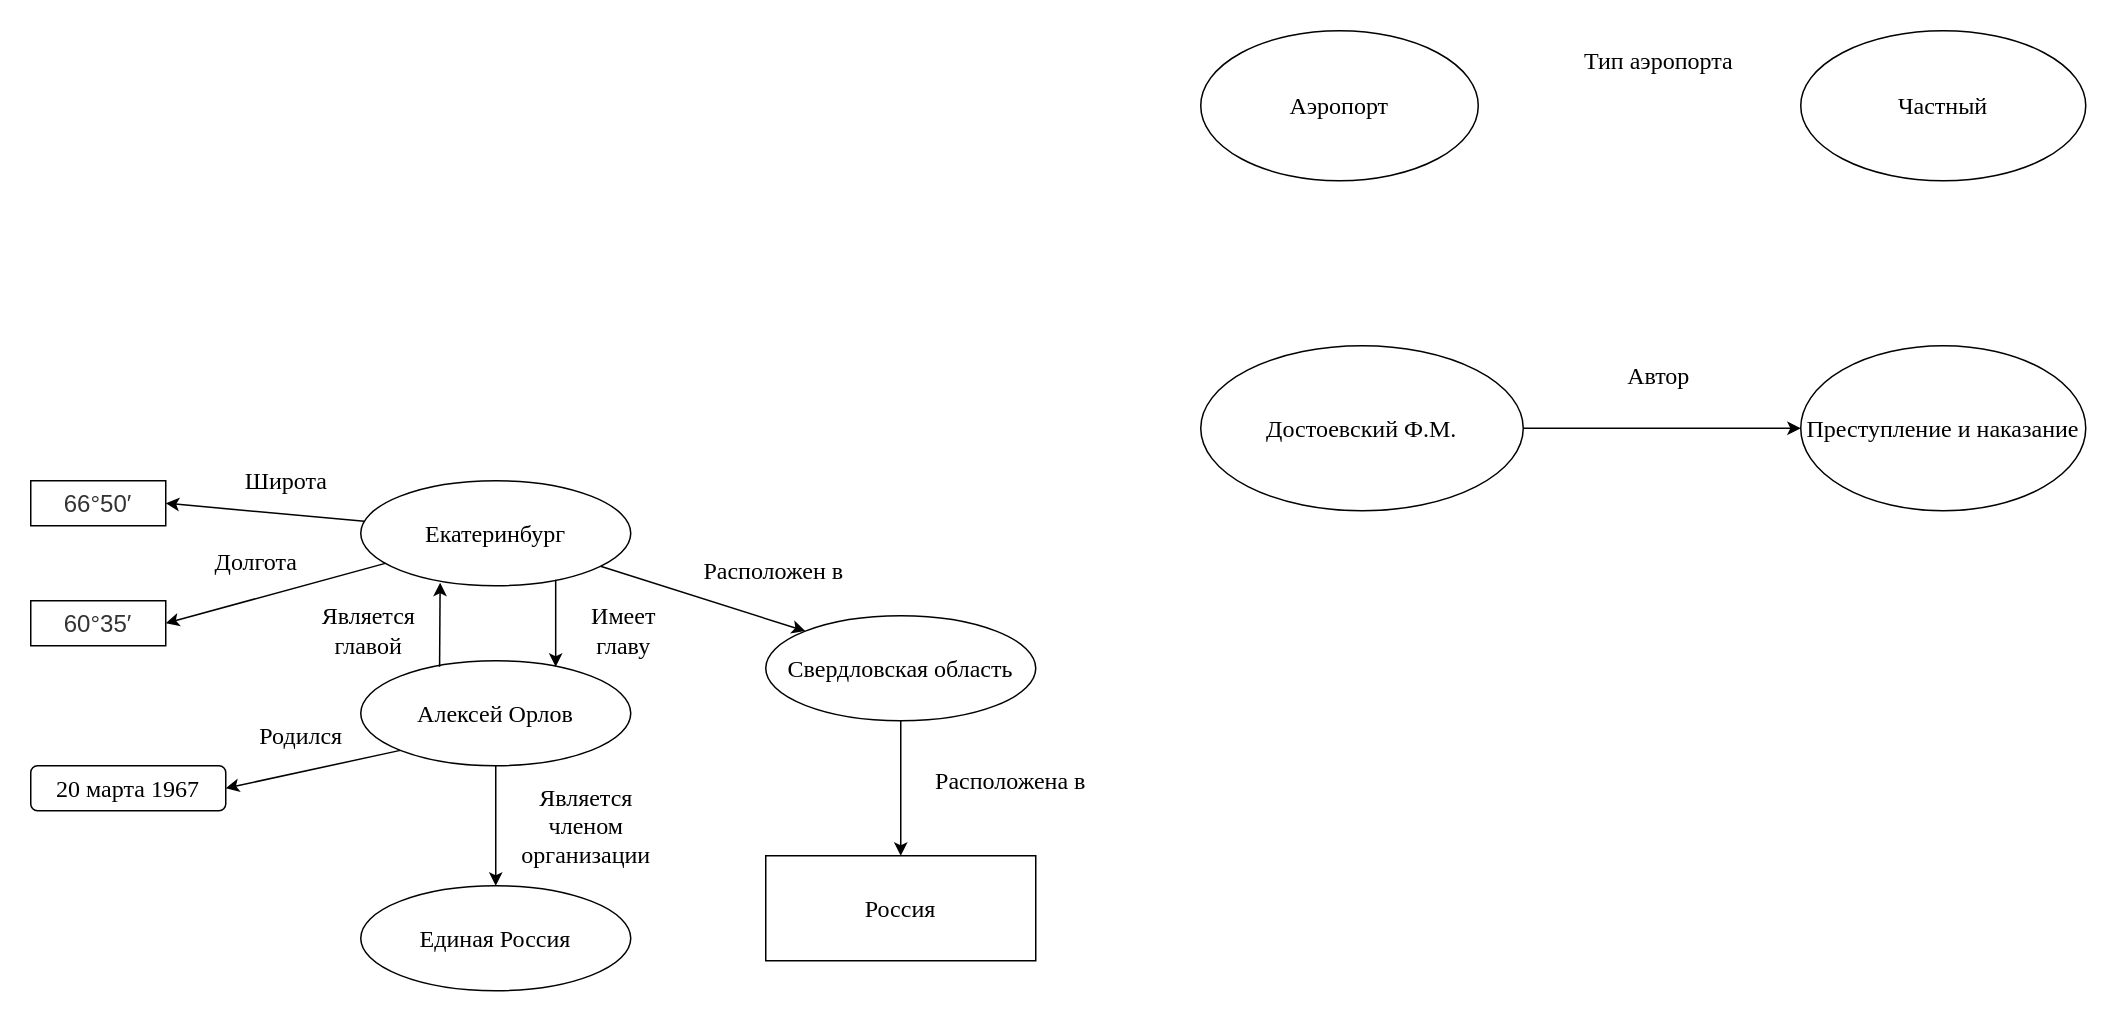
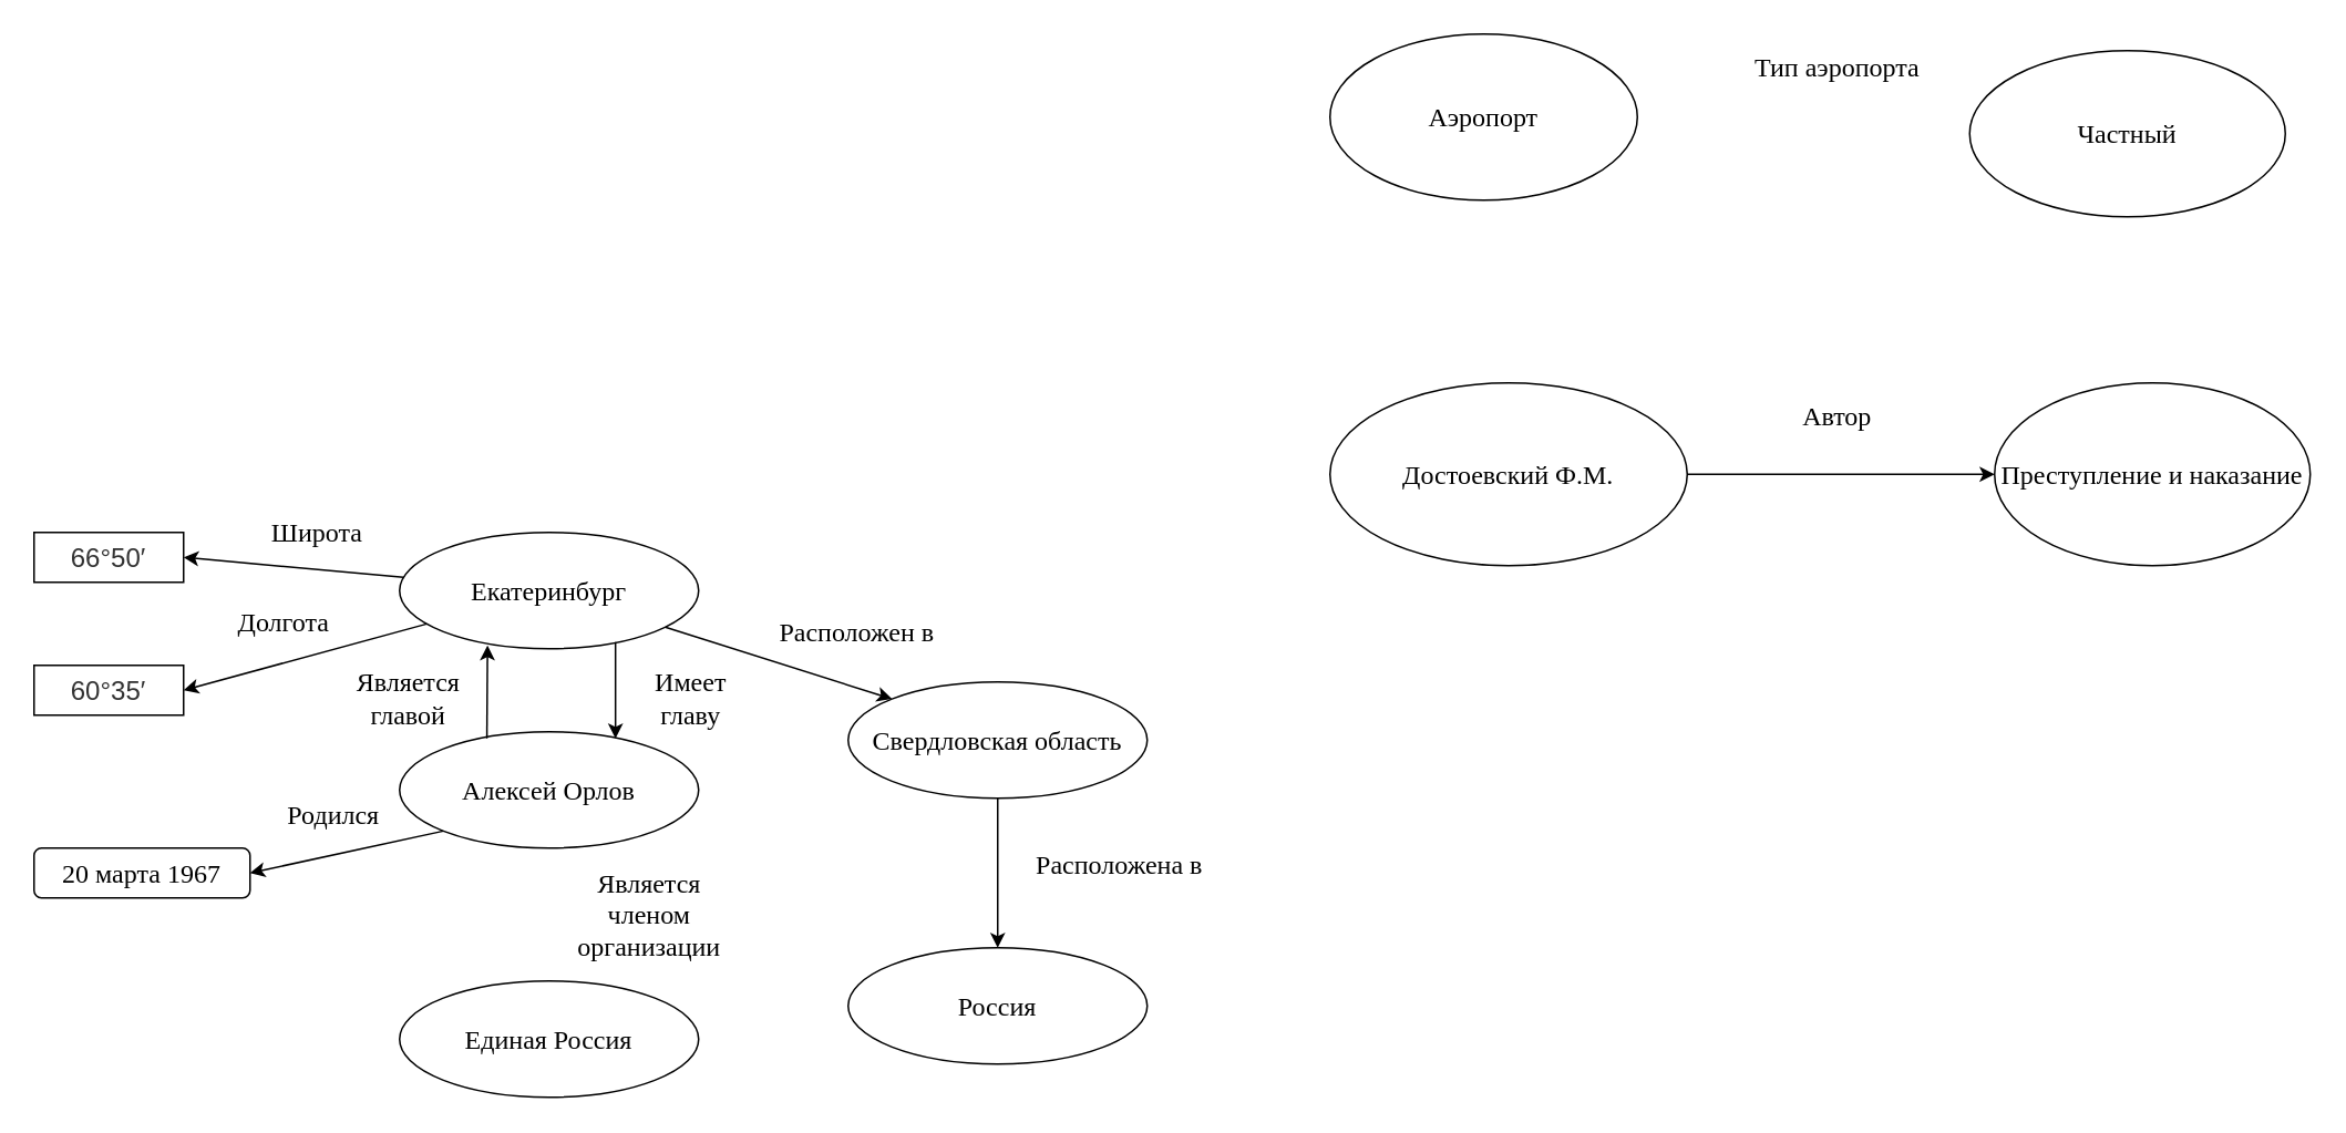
  <mxCell id="0" />
  <mxCell id="1" parent="0" />
  <mxCell id="2" value="Аэропорт" style="ellipse;whiteSpace=wrap;html=1;fontFamily=Verdana;fontSize=16;" parent="1" vertex="1"><mxGeometry x="800" y="20" width="185" height="100" as="geometry" /></mxCell>
- <mxCell id="3" value="Частный" style="ellipse;whiteSpace=wrap;html=1;fontFamily=Verdana;fontSize=16;" parent="1" vertex="1"><mxGeometry x="1200" y="20" width="190" height="100" as="geometry" /></mxCell>
+ <mxCell id="3" value="Частный" style="ellipse;whiteSpace=wrap;html=1;fontFamily=Verdana;fontSize=16;" parent="1" vertex="1"><mxGeometry x="1185" y="30" width="190" height="100" as="geometry" /></mxCell>
  <mxCell id="4" value="Тип аэропорта" style="text;html=1;align=center;verticalAlign=middle;resizable=0;points=[];autosize=1;strokeColor=none;fillColor=none;fontFamily=Verdana;fontSize=16;" parent="1" vertex="1"><mxGeometry x="1035" y="30" width="140" height="20" as="geometry" /></mxCell>
  <mxCell id="5" style="rounded=0;orthogonalLoop=1;jettySize=auto;html=1;entryX=0;entryY=0;entryDx=0;entryDy=0;fontFamily=Verdana;fontSize=16;" parent="1" source="8" target="13" edge="1"><mxGeometry relative="1" as="geometry" /></mxCell>
  <mxCell id="6" style="edgeStyle=none;rounded=0;orthogonalLoop=1;jettySize=auto;html=1;entryX=1;entryY=0.5;entryDx=0;entryDy=0;fontFamily=Verdana;fontSize=16;" parent="1" source="8" target="25" edge="1"><mxGeometry relative="1" as="geometry" /></mxCell>
  <mxCell id="7" style="edgeStyle=none;rounded=0;orthogonalLoop=1;jettySize=auto;html=1;entryX=1;entryY=0.5;entryDx=0;entryDy=0;fontFamily=Verdana;fontSize=16;" parent="1" source="8" target="26" edge="1"><mxGeometry relative="1" as="geometry" /></mxCell>
  <mxCell id="8" value="Екатеринбург" style="ellipse;whiteSpace=wrap;html=1;fontFamily=Verdana;fontSize=16;" parent="1" vertex="1"><mxGeometry x="240" y="320" width="180" height="70" as="geometry" /></mxCell>
- <mxCell id="9" style="edgeStyle=orthogonalEdgeStyle;rounded=0;orthogonalLoop=1;jettySize=auto;html=1;fontFamily=Verdana;fontSize=16;" parent="1" source="10" target="11" edge="1"><mxGeometry relative="1" as="geometry" /></mxCell>
  <mxCell id="10" value="Алексей Орлов" style="ellipse;whiteSpace=wrap;html=1;fontFamily=Verdana;fontSize=16;" parent="1" vertex="1"><mxGeometry x="240" y="440" width="180" height="70" as="geometry" /></mxCell>
  <mxCell id="11" value="Единая Россия" style="ellipse;whiteSpace=wrap;html=1;fontFamily=Verdana;fontSize=16;" parent="1" vertex="1"><mxGeometry x="240" y="590" width="180" height="70" as="geometry" /></mxCell>
  <mxCell id="12" style="edgeStyle=none;rounded=0;orthogonalLoop=1;jettySize=auto;html=1;entryX=0.5;entryY=0;entryDx=0;entryDy=0;fontFamily=Verdana;fontSize=16;" parent="1" source="13" target="14" edge="1"><mxGeometry relative="1" as="geometry" /></mxCell>
  <mxCell id="13" value="Свердловская область&lt;span style=&quot;color: rgba(0 , 0 , 0 , 0) ; font-family: monospace ; font-size: 0px&quot;&gt;%3CmxGraphModel%3E%3Croot%3E%3CmxCell%20id%3D%220%22%2F%3E%3CmxCell%20id%3D%221%22%20parent%3D%220%22%2F%3E%3CmxCell%20id%3D%222%22%20value%3D%22%D0%A1%D0%B0%D0%BA%D1%81%D0%BE%D0%BD%D0%B8%D1%8F%22%20style%3D%22ellipse%3BwhiteSpace%3Dwrap%3Bhtml%3D1%3BfontFamily%3DVerdana%3BfontSize%3D16%3B%22%20vertex%3D%221%22%20parent%3D%221%22%3E%3CmxGeometry%20x%3D%22580%22%20y%3D%22460%22%20width%3D%22180%22%20height%3D%2270%22%20as%3D%22geometry%22%2F%3E%3C%2FmxCell%3E%3C%2Froot%3E%3C%2FmxGraphModel%3E&lt;/span&gt;" style="ellipse;whiteSpace=wrap;html=1;fontFamily=Verdana;fontSize=16;" parent="1" vertex="1"><mxGeometry x="510" y="410" width="180" height="70" as="geometry" /></mxCell>
- <mxCell id="14" value="Россия" style="whiteSpace=wrap;html=1;fontFamily=Verdana;fontSize=16;rounded=0;" parent="1" vertex="1"><mxGeometry x="510" y="570" width="180" height="70" as="geometry" /></mxCell>
+ <mxCell id="14" value="Россия" style="ellipse;whiteSpace=wrap;html=1;fontFamily=Verdana;fontSize=16;" parent="1" vertex="1"><mxGeometry x="510" y="570" width="180" height="70" as="geometry" /></mxCell>
  <mxCell id="15" value="20 марта 1967" style="whiteSpace=wrap;html=1;fontFamily=Verdana;fontSize=16;rounded=1;" parent="1" vertex="1"><mxGeometry x="20" y="510" width="130" height="30" as="geometry" /></mxCell>
  <mxCell id="16" value="" style="endArrow=classic;html=1;rounded=0;fontFamily=Verdana;fontSize=16;exitX=0.722;exitY=0.943;exitDx=0;exitDy=0;exitPerimeter=0;entryX=0.722;entryY=0.057;entryDx=0;entryDy=0;entryPerimeter=0;" parent="1" source="8" target="10" edge="1"><mxGeometry width="50" height="50" relative="1" as="geometry"><mxPoint x="550" y="510" as="sourcePoint" /><mxPoint x="600" y="460" as="targetPoint" /></mxGeometry></mxCell>
  <mxCell id="17" value="Имеет&lt;br&gt;главу" style="text;html=1;align=center;verticalAlign=middle;resizable=0;points=[];autosize=1;strokeColor=none;fillColor=none;fontSize=16;fontFamily=Verdana;" parent="1" vertex="1"><mxGeometry x="380" y="400" width="70" height="40" as="geometry" /></mxCell>
  <mxCell id="18" value="" style="endArrow=classic;html=1;rounded=0;fontFamily=Verdana;fontSize=16;exitX=0.292;exitY=0.057;exitDx=0;exitDy=0;exitPerimeter=0;entryX=0.294;entryY=0.971;entryDx=0;entryDy=0;entryPerimeter=0;" parent="1" source="10" target="8" edge="1"><mxGeometry width="50" height="50" relative="1" as="geometry"><mxPoint x="379.96" y="396.01" as="sourcePoint" /><mxPoint x="379.96" y="453.99" as="targetPoint" /></mxGeometry></mxCell>
  <mxCell id="19" value="Является&lt;br&gt;главой" style="text;html=1;align=center;verticalAlign=middle;resizable=0;points=[];autosize=1;strokeColor=none;fillColor=none;fontSize=16;fontFamily=Verdana;" parent="1" vertex="1"><mxGeometry x="200" y="400" width="90" height="40" as="geometry" /></mxCell>
  <mxCell id="20" value="" style="endArrow=classic;html=1;rounded=0;fontFamily=Verdana;fontSize=16;exitX=0;exitY=1;exitDx=0;exitDy=0;entryX=1;entryY=0.5;entryDx=0;entryDy=0;" parent="1" source="10" target="15" edge="1"><mxGeometry width="50" height="50" relative="1" as="geometry"><mxPoint x="400" y="430" as="sourcePoint" /><mxPoint x="450" y="380" as="targetPoint" /></mxGeometry></mxCell>
  <mxCell id="21" value="Родился" style="text;html=1;align=center;verticalAlign=middle;resizable=0;points=[];autosize=1;strokeColor=none;fillColor=none;fontSize=16;fontFamily=Verdana;" parent="1" vertex="1"><mxGeometry x="160" y="480" width="80" height="20" as="geometry" /></mxCell>
  <mxCell id="22" value="Является&lt;br&gt;членом&lt;br&gt;организации" style="text;html=1;align=center;verticalAlign=middle;resizable=0;points=[];autosize=1;strokeColor=none;fillColor=none;fontSize=16;fontFamily=Verdana;" parent="1" vertex="1"><mxGeometry x="330" y="520" width="120" height="60" as="geometry" /></mxCell>
  <mxCell id="23" value="Расположен в" style="text;html=1;align=center;verticalAlign=middle;resizable=0;points=[];autosize=1;strokeColor=none;fillColor=none;fontSize=16;fontFamily=Verdana;" parent="1" vertex="1"><mxGeometry x="450" y="370" width="130" height="20" as="geometry" /></mxCell>
  <mxCell id="24" value="Расположена в&amp;nbsp;" style="text;html=1;align=center;verticalAlign=middle;resizable=0;points=[];autosize=1;strokeColor=none;fillColor=none;fontSize=16;fontFamily=Verdana;" parent="1" vertex="1"><mxGeometry x="600" y="510" width="150" height="20" as="geometry" /></mxCell>
  <mxCell id="25" value="&lt;span style=&quot;color: rgb(51 , 51 , 51) ; font-family: &amp;#34;ys text&amp;#34; , &amp;#34;arial&amp;#34; , &amp;#34;helvetica&amp;#34; , sans-serif ; background-color: rgb(255 , 255 , 255)&quot;&gt;66°50′&lt;/span&gt;" style="rounded=0;whiteSpace=wrap;html=1;fontFamily=Verdana;fontSize=16;" parent="1" vertex="1"><mxGeometry x="20" y="320" width="90" height="30" as="geometry" /></mxCell>
  <mxCell id="26" value="&lt;span style=&quot;color: rgb(51 , 51 , 51) ; font-family: &amp;#34;ys text&amp;#34; , &amp;#34;arial&amp;#34; , &amp;#34;helvetica&amp;#34; , sans-serif ; background-color: rgb(255 , 255 , 255)&quot;&gt;60°35′&lt;/span&gt;" style="rounded=0;whiteSpace=wrap;html=1;fontFamily=Verdana;fontSize=16;" parent="1" vertex="1"><mxGeometry x="20" y="400" width="90" height="30" as="geometry" /></mxCell>
  <mxCell id="27" value="Широта" style="text;html=1;align=center;verticalAlign=middle;resizable=0;points=[];autosize=1;strokeColor=none;fillColor=none;fontSize=16;fontFamily=Verdana;" parent="1" vertex="1"><mxGeometry x="150" y="310" width="80" height="20" as="geometry" /></mxCell>
  <mxCell id="28" value="Долгота" style="text;html=1;align=center;verticalAlign=middle;resizable=0;points=[];autosize=1;strokeColor=none;fillColor=none;fontSize=16;fontFamily=Verdana;" parent="1" vertex="1"><mxGeometry x="130" y="364" width="80" height="20" as="geometry" /></mxCell>
  <mxCell id="29" value="Достоевский Ф.М." style="ellipse;whiteSpace=wrap;html=1;fontFamily=Verdana;fontSize=16;" parent="1" vertex="1"><mxGeometry x="800" y="230" width="215" height="110" as="geometry" /></mxCell>
  <mxCell id="30" value="Преступление и наказание" style="ellipse;whiteSpace=wrap;html=1;fontFamily=Verdana;fontSize=16;" parent="1" vertex="1"><mxGeometry x="1200" y="230" width="190" height="110" as="geometry" /></mxCell>
  <mxCell id="31" value="" style="endArrow=classic;html=1;rounded=0;exitX=1;exitY=0.5;exitDx=0;exitDy=0;fontFamily=Verdana;fontSize=16;" parent="1" source="29" target="30" edge="1"><mxGeometry width="50" height="50" relative="1" as="geometry"><mxPoint x="1295" y="390" as="sourcePoint" /><mxPoint x="1345" y="340" as="targetPoint" /></mxGeometry></mxCell>
  <mxCell id="32" value="Автор" style="text;html=1;align=center;verticalAlign=middle;resizable=0;points=[];autosize=1;strokeColor=none;fillColor=none;fontFamily=Verdana;fontSize=16;" parent="1" vertex="1"><mxGeometry x="1075" y="240" width="60" height="20" as="geometry" /></mxCell>
